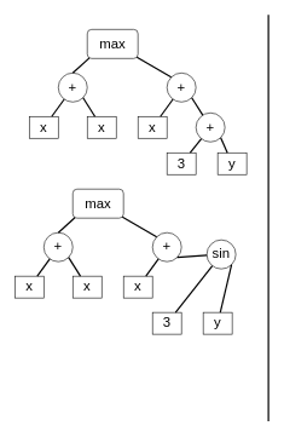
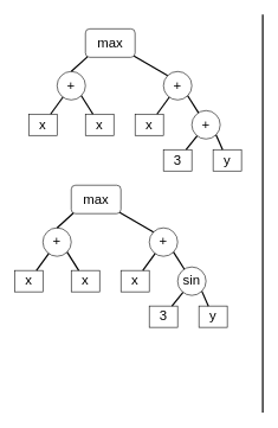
  <mxCell id="0" />
  <mxCell id="1" parent="0" />
  <mxCell id="2" value="max" style="rounded=1;whiteSpace=wrap;html=1;shadow=0;glass=0;sketch=0;strokeColor=#0F0F0F;fillColor=none;gradientColor=none;fontSize=19;align=center;" vertex="1" parent="1"><mxGeometry x="120" y="40" width="70" height="40" as="geometry" /></mxCell>
  <mxCell id="3" value="+" style="ellipse;whiteSpace=wrap;html=1;aspect=fixed;rounded=0;shadow=0;glass=0;sketch=0;strokeColor=#0F0F0F;fillColor=none;gradientColor=none;fontSize=19;align=center;" vertex="1" parent="1"><mxGeometry x="80" y="100" width="40" height="40" as="geometry" /></mxCell>
  <mxCell id="4" value="" style="endArrow=none;html=1;strokeColor=#000000;strokeWidth=2;fontSize=19;align=left;" edge="1" parent="1" source="5" target="3"><mxGeometry width="50" height="50" relative="1" as="geometry"><mxPoint x="-43" y="110" as="sourcePoint" /><mxPoint x="7" y="60" as="targetPoint" /></mxGeometry></mxCell>
  <mxCell id="5" value="x" style="rounded=0;whiteSpace=wrap;html=1;shadow=0;glass=0;sketch=0;strokeColor=#0F0F0F;fillColor=none;gradientColor=none;fontSize=19;align=center;" vertex="1" parent="1"><mxGeometry x="40" y="160" width="40" height="30" as="geometry" /></mxCell>
  <mxCell id="6" value="x" style="rounded=0;whiteSpace=wrap;html=1;shadow=0;glass=0;sketch=0;strokeColor=#0F0F0F;fillColor=none;gradientColor=none;fontSize=19;align=center;" vertex="1" parent="1"><mxGeometry x="120" y="160" width="40" height="30" as="geometry" /></mxCell>
  <mxCell id="7" value="" style="endArrow=none;html=1;strokeColor=#000000;strokeWidth=2;fontSize=19;align=left;entryX=1;entryY=1;entryDx=0;entryDy=0;" edge="1" parent="1" source="6" target="3"><mxGeometry width="50" height="50" relative="1" as="geometry"><mxPoint x="81.535" y="180" as="sourcePoint" /><mxPoint x="107.799" y="145.847" as="targetPoint" /></mxGeometry></mxCell>
  <mxCell id="8" value="+" style="ellipse;whiteSpace=wrap;html=1;aspect=fixed;rounded=0;shadow=0;glass=0;sketch=0;strokeColor=#0F0F0F;fillColor=none;gradientColor=none;fontSize=19;align=center;" vertex="1" parent="1"><mxGeometry x="230" y="100" width="40" height="40" as="geometry" /></mxCell>
  <mxCell id="9" value="" style="endArrow=none;html=1;strokeColor=#000000;strokeWidth=2;fontSize=19;align=left;" edge="1" parent="1" source="10" target="8"><mxGeometry width="50" height="50" relative="1" as="geometry"><mxPoint x="127" y="110" as="sourcePoint" /><mxPoint x="177" y="60" as="targetPoint" /></mxGeometry></mxCell>
  <mxCell id="10" value="x" style="rounded=0;whiteSpace=wrap;html=1;shadow=0;glass=0;sketch=0;strokeColor=#0F0F0F;fillColor=none;gradientColor=none;fontSize=19;align=center;" vertex="1" parent="1"><mxGeometry x="190" y="160" width="40" height="30" as="geometry" /></mxCell>
  <mxCell id="11" value="" style="endArrow=none;html=1;strokeColor=#000000;strokeWidth=2;fontSize=19;align=left;entryX=1;entryY=1;entryDx=0;entryDy=0;" edge="1" parent="1" source="12" target="8"><mxGeometry width="50" height="50" relative="1" as="geometry"><mxPoint x="306.812" y="159.964" as="sourcePoint" /><mxPoint x="277.799" y="145.847" as="targetPoint" /></mxGeometry></mxCell>
  <mxCell id="12" value="+" style="ellipse;whiteSpace=wrap;html=1;aspect=fixed;rounded=0;shadow=0;glass=0;sketch=0;strokeColor=#0F0F0F;fillColor=none;gradientColor=none;fontSize=19;align=center;" vertex="1" parent="1"><mxGeometry x="270" y="155" width="40" height="40" as="geometry" /></mxCell>
  <mxCell id="13" value="" style="endArrow=none;html=1;strokeColor=#000000;strokeWidth=2;fontSize=19;align=left;" edge="1" parent="1" source="14" target="12"><mxGeometry width="50" height="50" relative="1" as="geometry"><mxPoint x="177" y="210" as="sourcePoint" /><mxPoint x="227" y="160" as="targetPoint" /></mxGeometry></mxCell>
  <mxCell id="14" value="3" style="rounded=0;whiteSpace=wrap;html=1;shadow=0;glass=0;sketch=0;strokeColor=#0F0F0F;fillColor=none;gradientColor=none;fontSize=19;align=center;" vertex="1" parent="1"><mxGeometry x="230" y="210" width="40" height="30" as="geometry" /></mxCell>
  <mxCell id="15" value="y" style="rounded=0;whiteSpace=wrap;html=1;shadow=0;glass=0;sketch=0;strokeColor=#0F0F0F;fillColor=none;gradientColor=none;fontSize=19;align=center;" vertex="1" parent="1"><mxGeometry x="300" y="210" width="40" height="30" as="geometry" /></mxCell>
  <mxCell id="16" value="" style="endArrow=none;html=1;strokeColor=#000000;strokeWidth=2;fontSize=19;align=left;entryX=1;entryY=1;entryDx=0;entryDy=0;" edge="1" parent="1" source="15" target="12"><mxGeometry width="50" height="50" relative="1" as="geometry"><mxPoint x="301.535" y="280" as="sourcePoint" /><mxPoint x="327.799" y="245.847" as="targetPoint" /></mxGeometry></mxCell>
  <mxCell id="17" value="" style="endArrow=none;html=1;strokeColor=#000000;strokeWidth=2;fontSize=19;align=left;exitX=0.5;exitY=0;exitDx=0;exitDy=0;entryX=0.042;entryY=0.982;entryDx=0;entryDy=0;entryPerimeter=0;" edge="1" parent="1" source="3" target="2"><mxGeometry width="50" height="50" relative="1" as="geometry"><mxPoint x="230" y="130" as="sourcePoint" /><mxPoint x="280" y="80" as="targetPoint" /></mxGeometry></mxCell>
  <mxCell id="18" value="" style="endArrow=none;html=1;strokeColor=#000000;strokeWidth=2;fontSize=19;align=left;exitX=0;exitY=0;exitDx=0;exitDy=0;entryX=0.977;entryY=0.956;entryDx=0;entryDy=0;entryPerimeter=0;" edge="1" parent="1" source="8" target="2"><mxGeometry width="50" height="50" relative="1" as="geometry"><mxPoint x="110" y="110" as="sourcePoint" /><mxPoint x="190" y="90" as="targetPoint" /></mxGeometry></mxCell>
  <mxCell id="19" value="" style="endArrow=none;html=1;strokeColor=#000000;strokeWidth=2;fontSize=17;align=left;" edge="1" parent="1"><mxGeometry width="50" height="50" relative="1" as="geometry"><mxPoint x="370" y="580" as="sourcePoint" /><mxPoint x="370" y="20" as="targetPoint" /></mxGeometry></mxCell>
  <mxCell id="20" value="max" style="rounded=1;whiteSpace=wrap;html=1;shadow=0;glass=0;sketch=0;strokeColor=#0F0F0F;fillColor=none;gradientColor=none;fontSize=19;align=center;" vertex="1" parent="1"><mxGeometry x="100" y="260" width="70" height="40" as="geometry" /></mxCell>
  <mxCell id="21" value="+" style="ellipse;whiteSpace=wrap;html=1;aspect=fixed;rounded=0;shadow=0;glass=0;sketch=0;strokeColor=#0F0F0F;fillColor=none;gradientColor=none;fontSize=19;align=center;" vertex="1" parent="1"><mxGeometry x="60" y="320" width="40" height="40" as="geometry" /></mxCell>
  <mxCell id="22" value="" style="endArrow=none;html=1;strokeColor=#000000;strokeWidth=2;fontSize=19;align=left;" edge="1" parent="1" source="23" target="21"><mxGeometry width="50" height="50" relative="1" as="geometry"><mxPoint x="-63" y="330" as="sourcePoint" /><mxPoint x="-13" y="280" as="targetPoint" /></mxGeometry></mxCell>
  <mxCell id="23" value="x" style="rounded=0;whiteSpace=wrap;html=1;shadow=0;glass=0;sketch=0;strokeColor=#0F0F0F;fillColor=none;gradientColor=none;fontSize=19;align=center;" vertex="1" parent="1"><mxGeometry x="20" y="380" width="40" height="30" as="geometry" /></mxCell>
  <mxCell id="24" value="x" style="rounded=0;whiteSpace=wrap;html=1;shadow=0;glass=0;sketch=0;strokeColor=#0F0F0F;fillColor=none;gradientColor=none;fontSize=19;align=center;" vertex="1" parent="1"><mxGeometry x="100" y="380" width="40" height="30" as="geometry" /></mxCell>
  <mxCell id="25" value="" style="endArrow=none;html=1;strokeColor=#000000;strokeWidth=2;fontSize=19;align=left;entryX=1;entryY=1;entryDx=0;entryDy=0;" edge="1" parent="1" source="24" target="21"><mxGeometry width="50" height="50" relative="1" as="geometry"><mxPoint x="61.535" y="400" as="sourcePoint" /><mxPoint x="87.799" y="365.847" as="targetPoint" /></mxGeometry></mxCell>
  <mxCell id="26" value="+" style="ellipse;whiteSpace=wrap;html=1;aspect=fixed;rounded=0;shadow=0;glass=0;sketch=0;strokeColor=#0F0F0F;fillColor=none;gradientColor=none;fontSize=19;align=center;" vertex="1" parent="1"><mxGeometry x="210" y="320" width="40" height="40" as="geometry" /></mxCell>
  <mxCell id="27" value="" style="endArrow=none;html=1;strokeColor=#000000;strokeWidth=2;fontSize=19;align=left;" edge="1" parent="1" source="28" target="26"><mxGeometry width="50" height="50" relative="1" as="geometry"><mxPoint x="107" y="330" as="sourcePoint" /><mxPoint x="157" y="280" as="targetPoint" /></mxGeometry></mxCell>
  <mxCell id="28" value="x" style="rounded=0;whiteSpace=wrap;html=1;shadow=0;glass=0;sketch=0;strokeColor=#0F0F0F;fillColor=none;gradientColor=none;fontSize=19;align=center;" vertex="1" parent="1"><mxGeometry x="170" y="380" width="40" height="30" as="geometry" /></mxCell>
  <mxCell id="29" value="" style="endArrow=none;html=1;strokeColor=#000000;strokeWidth=2;fontSize=19;align=left;entryX=1;entryY=1;entryDx=0;entryDy=0;" edge="1" parent="1" source="30" target="26"><mxGeometry width="50" height="50" relative="1" as="geometry"><mxPoint x="286.812" y="379.964" as="sourcePoint" /><mxPoint x="257.799" y="365.847" as="targetPoint" /></mxGeometry></mxCell>
- <mxCell id="30" value="sin" style="ellipse;whiteSpace=wrap;html=1;aspect=fixed;rounded=0;shadow=0;glass=0;sketch=0;strokeColor=#0F0F0F;fillColor=none;gradientColor=none;fontSize=19;align=center;" vertex="1" parent="1"><mxGeometry x="285" y="330" width="40" height="40" as="geometry" /></mxCell>
+ <mxCell id="30" value="sin" style="ellipse;whiteSpace=wrap;html=1;aspect=fixed;rounded=0;shadow=0;glass=0;sketch=0;strokeColor=#0F0F0F;fillColor=none;gradientColor=none;fontSize=19;align=center;" vertex="1" parent="1"><mxGeometry x="250" y="375" width="40" height="40" as="geometry" /></mxCell>
  <mxCell id="31" value="" style="endArrow=none;html=1;strokeColor=#000000;strokeWidth=2;fontSize=19;align=left;" edge="1" parent="1" source="32" target="30"><mxGeometry width="50" height="50" relative="1" as="geometry"><mxPoint x="157" y="430" as="sourcePoint" /><mxPoint x="207" y="380" as="targetPoint" /></mxGeometry></mxCell>
  <mxCell id="32" value="3" style="rounded=0;whiteSpace=wrap;html=1;shadow=0;glass=0;sketch=0;strokeColor=#0F0F0F;fillColor=none;gradientColor=none;fontSize=19;align=center;" vertex="1" parent="1"><mxGeometry x="210" y="430" width="40" height="30" as="geometry" /></mxCell>
  <mxCell id="33" value="y" style="rounded=0;whiteSpace=wrap;html=1;shadow=0;glass=0;sketch=0;strokeColor=#0F0F0F;fillColor=none;gradientColor=none;fontSize=19;align=center;" vertex="1" parent="1"><mxGeometry x="280" y="430" width="40" height="30" as="geometry" /></mxCell>
  <mxCell id="34" value="" style="endArrow=none;html=1;strokeColor=#000000;strokeWidth=2;fontSize=19;align=left;entryX=1;entryY=1;entryDx=0;entryDy=0;" edge="1" parent="1" source="33" target="30"><mxGeometry width="50" height="50" relative="1" as="geometry"><mxPoint x="281.535" y="500" as="sourcePoint" /><mxPoint x="307.799" y="465.847" as="targetPoint" /></mxGeometry></mxCell>
  <mxCell id="35" value="" style="endArrow=none;html=1;strokeColor=#000000;strokeWidth=2;fontSize=19;align=left;exitX=0.5;exitY=0;exitDx=0;exitDy=0;entryX=0.042;entryY=0.982;entryDx=0;entryDy=0;entryPerimeter=0;" edge="1" parent="1" source="21" target="20"><mxGeometry width="50" height="50" relative="1" as="geometry"><mxPoint x="210" y="350" as="sourcePoint" /><mxPoint x="260" y="300" as="targetPoint" /></mxGeometry></mxCell>
  <mxCell id="36" value="" style="endArrow=none;html=1;strokeColor=#000000;strokeWidth=2;fontSize=19;align=left;exitX=0;exitY=0;exitDx=0;exitDy=0;entryX=0.977;entryY=0.956;entryDx=0;entryDy=0;entryPerimeter=0;" edge="1" parent="1" source="26" target="20"><mxGeometry width="50" height="50" relative="1" as="geometry"><mxPoint x="90" y="330" as="sourcePoint" /><mxPoint x="170" y="310" as="targetPoint" /></mxGeometry></mxCell>
